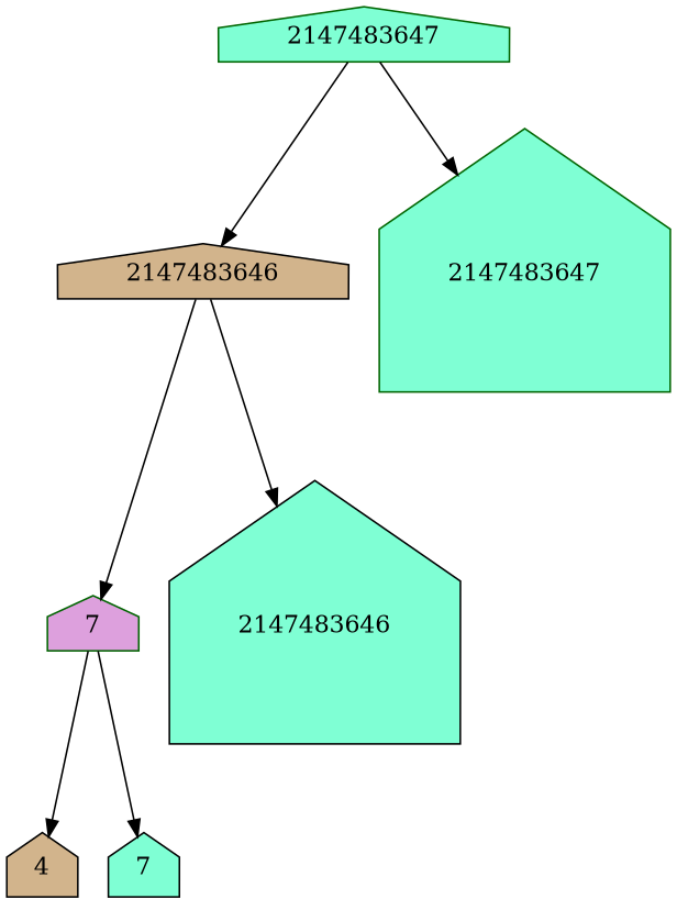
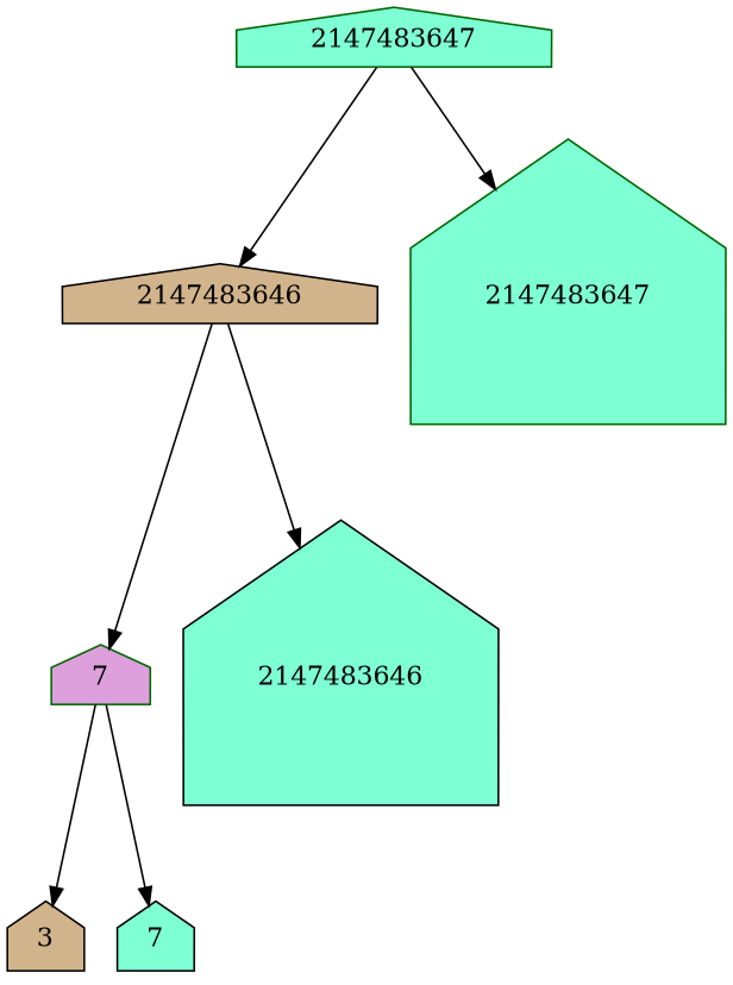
  digraph {
    node [style=filled fillcolor=aquamarine color=black shape=house regular=1]
    2147483647 [color=darkgreen regular=""]
    2147483646 [fillcolor=tan regular=""]
    n3 [color=darkgreen label=2147483647]
    7 [fillcolor=plum color=darkgreen regular=""]
    n5 [label=2147483646]
-   n6 [label=4 fillcolor=tan]
+   n6 [label=3 fillcolor=tan]
    n7 [label=7]
    2147483647 -> 2147483646
    2147483647 -> n3
    2147483646 -> 7
    2147483646 -> n5
    7 -> n6
    7 -> n7
  }
